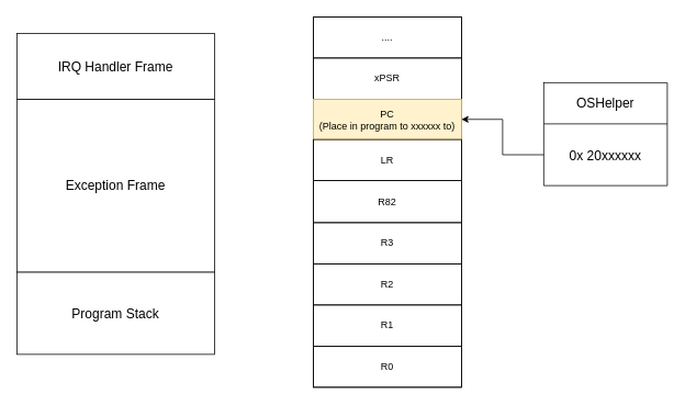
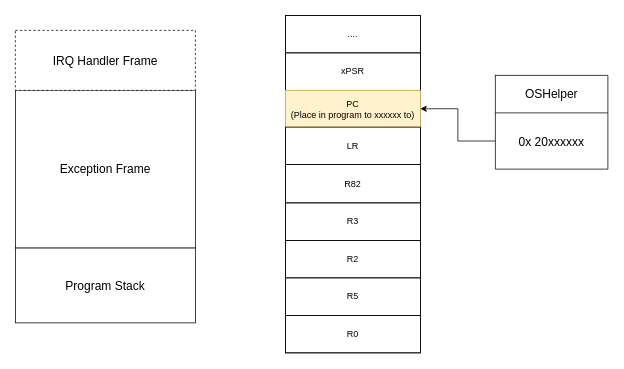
  <mxCell id="0" />
  <mxCell id="1" parent="0" />
  <mxCell id="2" value="&lt;font style=&quot;font-size: 16px;&quot;&gt;Program Stack&lt;/font&gt;" style="rounded=0;whiteSpace=wrap;html=1;" vertex="1" parent="1"><mxGeometry x="20" y="330" width="240" height="100" as="geometry" /></mxCell>
  <mxCell id="3" value="&lt;font style=&quot;font-size: 16px;&quot;&gt;Exception Frame&lt;/font&gt;" style="rounded=0;whiteSpace=wrap;html=1;" vertex="1" parent="1"><mxGeometry x="20" y="120" width="240" height="210" as="geometry" /></mxCell>
- <mxCell id="4" value="&lt;font style=&quot;font-size: 16px;&quot;&gt;IRQ Handler Frame&lt;/font&gt;" style="rounded=0;whiteSpace=wrap;html=1;" vertex="1" parent="1"><mxGeometry x="20" y="40" width="240" height="80" as="geometry" /></mxCell>
+ <mxCell id="4" value="&lt;font style=&quot;font-size: 16px;&quot;&gt;IRQ Handler Frame&lt;/font&gt;" style="rounded=0;whiteSpace=wrap;html=1;dashed=1;" vertex="1" parent="1"><mxGeometry x="20" y="40" width="240" height="80" as="geometry" /></mxCell>
  <mxCell id="5" value="" style="childLayout=tableLayout;recursiveResize=0;shadow=0;fillColor=none;" vertex="1" parent="1"><mxGeometry x="380" y="20" width="180" height="450" as="geometry" /></mxCell>
  <mxCell id="6" style="shape=tableRow;horizontal=0;startSize=0;swimlaneHead=0;swimlaneBody=0;top=0;left=0;bottom=0;right=0;dropTarget=0;collapsible=0;recursiveResize=0;expand=0;fontStyle=0;fillColor=none;strokeColor=inherit;" vertex="1" parent="5"><mxGeometry width="180" height="50" as="geometry" /></mxCell>
  <mxCell id="7" value="...." style="connectable=0;recursiveResize=0;strokeColor=inherit;fillColor=none;align=center;whiteSpace=wrap;html=1;" vertex="1" parent="6"><mxGeometry width="180" height="50" as="geometry"><mxRectangle width="180" height="50" as="alternateBounds" /></mxGeometry></mxCell>
  <mxCell id="8" value="" style="shape=tableRow;horizontal=0;startSize=0;swimlaneHead=0;swimlaneBody=0;top=0;left=0;bottom=0;right=0;dropTarget=0;collapsible=0;recursiveResize=0;expand=0;fontStyle=0;fillColor=none;strokeColor=inherit;" vertex="1" parent="5"><mxGeometry y="50" width="180" height="50" as="geometry" /></mxCell>
  <mxCell id="9" value="xPSR" style="connectable=0;recursiveResize=0;strokeColor=inherit;fillColor=none;align=center;whiteSpace=wrap;html=1;" vertex="1" parent="8"><mxGeometry width="180" height="50" as="geometry"><mxRectangle width="180" height="50" as="alternateBounds" /></mxGeometry></mxCell>
  <mxCell id="10" style="shape=tableRow;horizontal=0;startSize=0;swimlaneHead=0;swimlaneBody=0;top=0;left=0;bottom=0;right=0;dropTarget=0;collapsible=0;recursiveResize=0;expand=0;fontStyle=0;fillColor=none;strokeColor=inherit;" vertex="1" parent="5"><mxGeometry y="100" width="180" height="49" as="geometry" /></mxCell>
  <mxCell id="11" value="PC&lt;br&gt;(Place in program to xxxxxx to)" style="connectable=0;recursiveResize=0;strokeColor=#d6b656;fillColor=#fff2cc;align=center;whiteSpace=wrap;html=1;" vertex="1" parent="10"><mxGeometry width="180" height="49" as="geometry"><mxRectangle width="180" height="49" as="alternateBounds" /></mxGeometry></mxCell>
  <mxCell id="12" style="shape=tableRow;horizontal=0;startSize=0;swimlaneHead=0;swimlaneBody=0;top=0;left=0;bottom=0;right=0;dropTarget=0;collapsible=0;recursiveResize=0;expand=0;fontStyle=0;fillColor=none;strokeColor=inherit;" vertex="1" parent="5"><mxGeometry y="149" width="180" height="50" as="geometry" /></mxCell>
  <mxCell id="13" value="LR" style="connectable=0;recursiveResize=0;strokeColor=inherit;fillColor=none;align=center;whiteSpace=wrap;html=1;" vertex="1" parent="12"><mxGeometry width="180" height="50" as="geometry"><mxRectangle width="180" height="50" as="alternateBounds" /></mxGeometry></mxCell>
  <mxCell id="14" style="shape=tableRow;horizontal=0;startSize=0;swimlaneHead=0;swimlaneBody=0;top=0;left=0;bottom=0;right=0;dropTarget=0;collapsible=0;recursiveResize=0;expand=0;fontStyle=0;fillColor=none;strokeColor=inherit;" vertex="1" parent="5"><mxGeometry y="199" width="180" height="51" as="geometry" /></mxCell>
  <mxCell id="15" value="R82" style="connectable=0;recursiveResize=0;strokeColor=inherit;fillColor=none;align=center;whiteSpace=wrap;html=1;" vertex="1" parent="14"><mxGeometry width="180" height="51" as="geometry"><mxRectangle width="180" height="51" as="alternateBounds" /></mxGeometry></mxCell>
  <mxCell id="16" style="shape=tableRow;horizontal=0;startSize=0;swimlaneHead=0;swimlaneBody=0;top=0;left=0;bottom=0;right=0;dropTarget=0;collapsible=0;recursiveResize=0;expand=0;fontStyle=0;fillColor=none;strokeColor=inherit;" vertex="1" parent="5"><mxGeometry y="250" width="180" height="50" as="geometry" /></mxCell>
  <mxCell id="17" value="R3" style="connectable=0;recursiveResize=0;strokeColor=inherit;fillColor=none;align=center;whiteSpace=wrap;html=1;" vertex="1" parent="16"><mxGeometry width="180" height="50" as="geometry"><mxRectangle width="180" height="50" as="alternateBounds" /></mxGeometry></mxCell>
  <mxCell id="18" style="shape=tableRow;horizontal=0;startSize=0;swimlaneHead=0;swimlaneBody=0;top=0;left=0;bottom=0;right=0;dropTarget=0;collapsible=0;recursiveResize=0;expand=0;fontStyle=0;fillColor=none;strokeColor=inherit;" vertex="1" parent="5"><mxGeometry y="300" width="180" height="50" as="geometry" /></mxCell>
  <mxCell id="19" value="R2" style="connectable=0;recursiveResize=0;strokeColor=inherit;fillColor=none;align=center;whiteSpace=wrap;html=1;" vertex="1" parent="18"><mxGeometry width="180" height="50" as="geometry"><mxRectangle width="180" height="50" as="alternateBounds" /></mxGeometry></mxCell>
  <mxCell id="20" style="shape=tableRow;horizontal=0;startSize=0;swimlaneHead=0;swimlaneBody=0;top=0;left=0;bottom=0;right=0;dropTarget=0;collapsible=0;recursiveResize=0;expand=0;fontStyle=0;fillColor=none;strokeColor=inherit;" vertex="1" parent="5"><mxGeometry y="350" width="180" height="50" as="geometry" /></mxCell>
- <mxCell id="21" value="R1" style="connectable=0;recursiveResize=0;strokeColor=inherit;fillColor=none;align=center;whiteSpace=wrap;html=1;" vertex="1" parent="20"><mxGeometry width="180" height="50" as="geometry"><mxRectangle width="180" height="50" as="alternateBounds" /></mxGeometry></mxCell>
+ <mxCell id="21" value="R5" style="connectable=0;recursiveResize=0;strokeColor=inherit;fillColor=none;align=center;whiteSpace=wrap;html=1;" vertex="1" parent="20"><mxGeometry width="180" height="50" as="geometry"><mxRectangle width="180" height="50" as="alternateBounds" /></mxGeometry></mxCell>
  <mxCell id="22" style="shape=tableRow;horizontal=0;startSize=0;swimlaneHead=0;swimlaneBody=0;top=0;left=0;bottom=0;right=0;dropTarget=0;collapsible=0;recursiveResize=0;expand=0;fontStyle=0;fillColor=none;strokeColor=inherit;" vertex="1" parent="5"><mxGeometry y="400" width="180" height="50" as="geometry" /></mxCell>
  <mxCell id="23" value="R0" style="connectable=0;recursiveResize=0;strokeColor=inherit;fillColor=none;align=center;whiteSpace=wrap;html=1;" vertex="1" parent="22"><mxGeometry width="180" height="50" as="geometry"><mxRectangle width="180" height="50" as="alternateBounds" /></mxGeometry></mxCell>
  <mxCell id="24" value="" style="shape=table;startSize=0;container=1;collapsible=0;childLayout=tableLayout;fontSize=16;" vertex="1" parent="1"><mxGeometry x="660" y="100" width="150" height="125" as="geometry" /></mxCell>
  <mxCell id="25" value="" style="shape=tableRow;horizontal=0;startSize=0;swimlaneHead=0;swimlaneBody=0;strokeColor=inherit;top=0;left=0;bottom=0;right=0;collapsible=0;dropTarget=0;fillColor=none;points=[[0,0.5],[1,0.5]];portConstraint=eastwest;fontSize=16;" vertex="1" parent="24"><mxGeometry width="150" height="50" as="geometry" /></mxCell>
  <mxCell id="26" value="OSHelper" style="shape=partialRectangle;html=1;whiteSpace=wrap;connectable=0;strokeColor=inherit;overflow=hidden;fillColor=none;top=0;left=0;bottom=0;right=0;pointerEvents=1;fontSize=16;" vertex="1" parent="25"><mxGeometry width="150" height="50" as="geometry"><mxRectangle width="150" height="50" as="alternateBounds" /></mxGeometry></mxCell>
  <mxCell id="27" value="" style="shape=tableRow;horizontal=0;startSize=0;swimlaneHead=0;swimlaneBody=0;strokeColor=inherit;top=0;left=0;bottom=0;right=0;collapsible=0;dropTarget=0;fillColor=none;points=[[0,0.5],[1,0.5]];portConstraint=eastwest;fontSize=16;" vertex="1" parent="24"><mxGeometry y="50" width="150" height="75" as="geometry" /></mxCell>
  <mxCell id="28" value="0x 20xxxxxx" style="shape=partialRectangle;html=1;whiteSpace=wrap;connectable=0;strokeColor=inherit;overflow=hidden;fillColor=none;top=0;left=0;bottom=0;right=0;pointerEvents=1;fontSize=16;" vertex="1" parent="27"><mxGeometry width="150" height="75" as="geometry"><mxRectangle width="150" height="75" as="alternateBounds" /></mxGeometry></mxCell>
  <mxCell id="29" style="edgeStyle=orthogonalEdgeStyle;rounded=0;orthogonalLoop=1;jettySize=auto;html=1;exitX=0;exitY=0.5;exitDx=0;exitDy=0;entryX=1;entryY=0.5;entryDx=0;entryDy=0;" edge="1" parent="1" source="27" target="10"><mxGeometry relative="1" as="geometry" /></mxCell>
